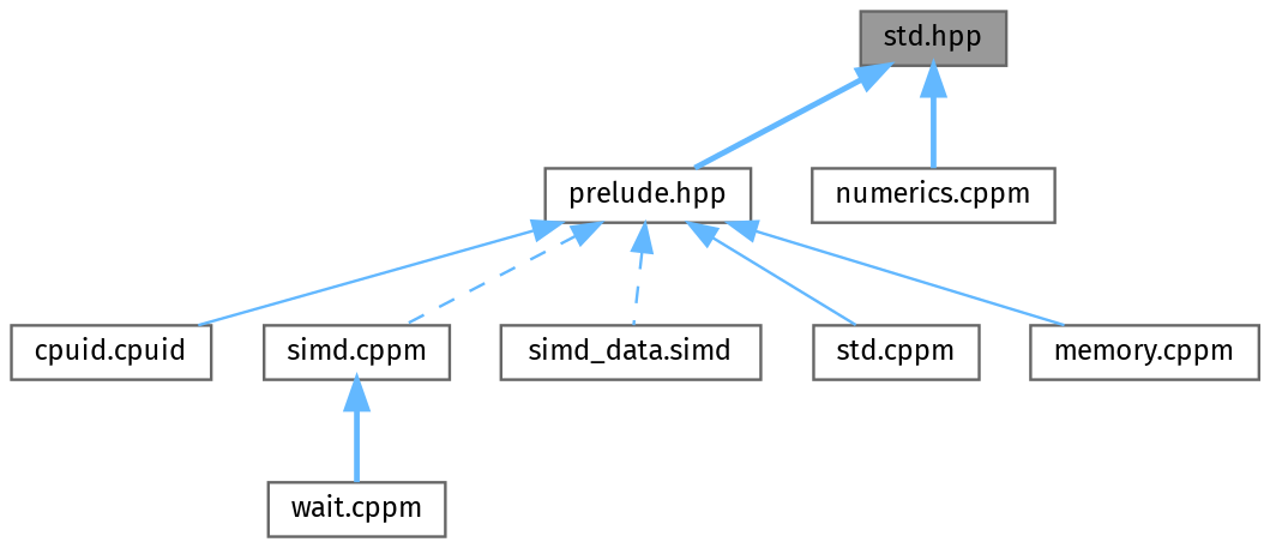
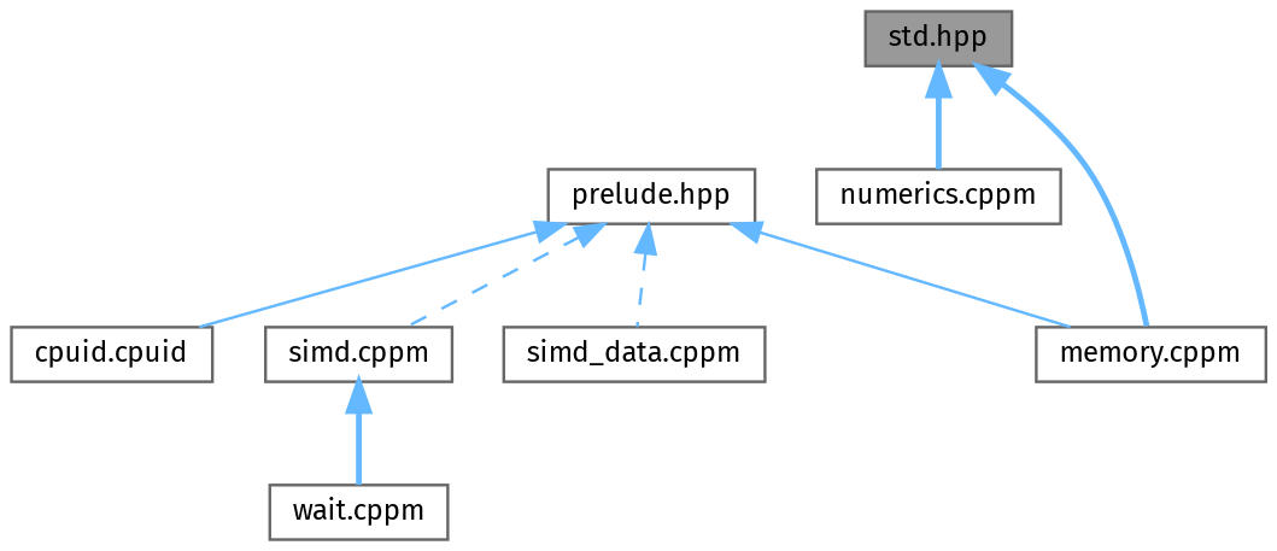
  digraph {
    fontname="Fira Sans"
    node [color=grey40 fillcolor=white fontname="Fira Sans" fontsize=10 shape=box style=filled]
    edge [color=steelblue1 dir=back fontname="Fira Sans" fontsize=10 labelfontname=Helvetica labelfontsize=10 style=bold]
    n1 [color=gray40 fillcolor=grey60 fontcolor=black height=0.2 label="std.hpp" width=0.4]
    n2 [height=0.2 label="prelude.hpp" width=0.4]
    n3 [height=0.2 label="numerics.cppm" width=0.4]
    n4 [height=0.2 label="cpuid.cpuid" width=0.4]
    n5 [height=0.2 label="memory.cppm" width=0.4]
    n6 [height=0.2 label="simd.cppm" width=0.4]
-   n7 [height=0.2 label="simd_data.simd" width=0.4]
-   n8 [height=0.2 label="std.cppm" width=0.4]
+   n7 [height=0.2 label="simd_data.cppm" width=0.4]
    n9 [height=0.2 label="wait.cppm" width=0.4]
-   n1 -> n2
+   n1 -> n5
    n1 -> n3
    n2 -> n4 [style=solid]
    n2 -> n5 [style=solid]
    n2 -> n6 [style=dashed]
    n2 -> n7 [style=dashed]
-   n2 -> n8 [style=solid]
    n6 -> n9
  }
